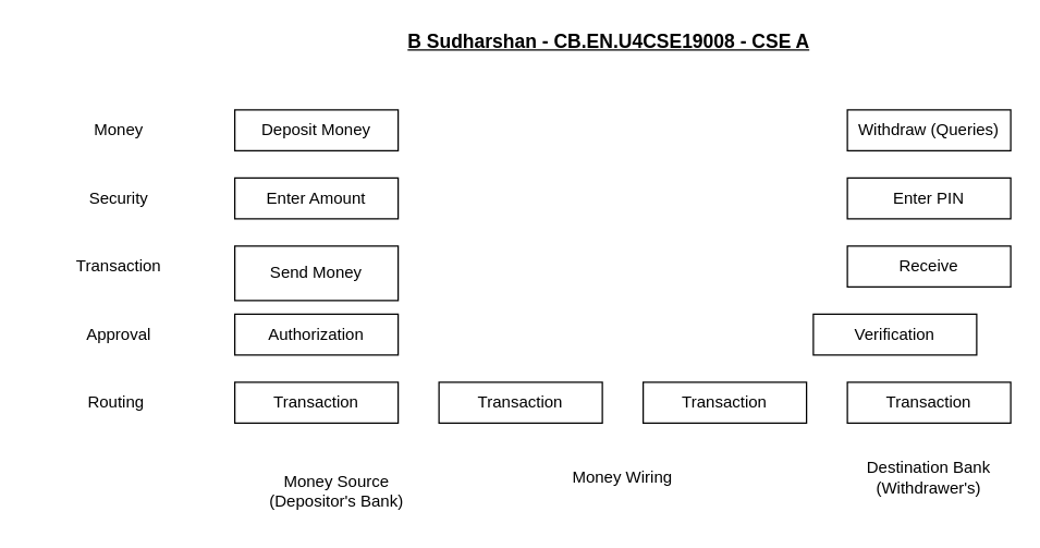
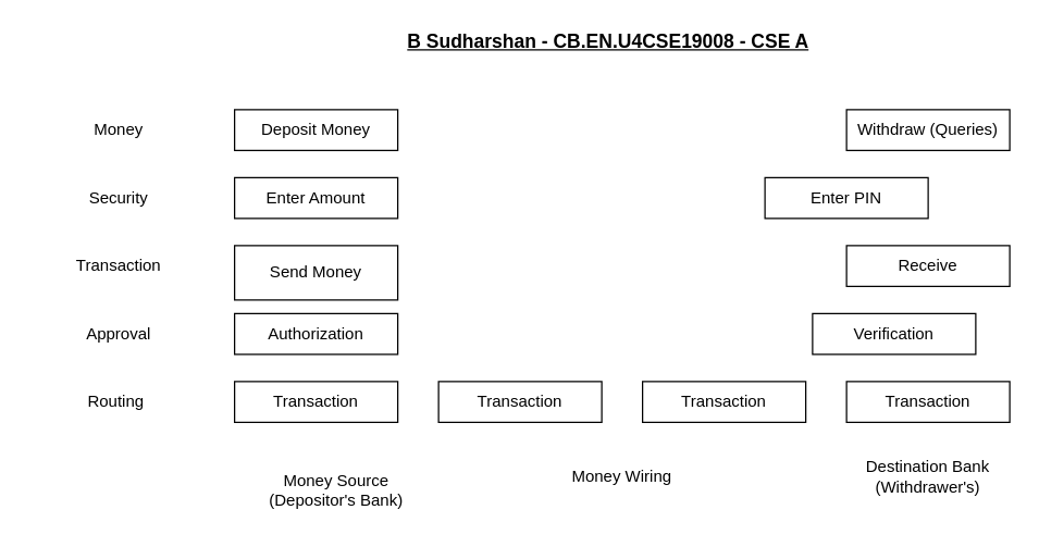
  <mxCell id="0" />
  <mxCell id="1" parent="0" />
  <mxCell id="2" value="Deposit Money" style="rounded=0;whiteSpace=wrap;html=1;" parent="1" vertex="1"><mxGeometry x="172" y="80" width="120" height="30" as="geometry" /></mxCell>
  <mxCell id="3" value="Enter Amount" style="rounded=0;whiteSpace=wrap;html=1;" parent="1" vertex="1"><mxGeometry x="172" y="130" width="120" height="30" as="geometry" /></mxCell>
  <mxCell id="4" value="Send Money" style="rounded=0;whiteSpace=wrap;html=1;" parent="1" vertex="1"><mxGeometry x="172" y="180" width="120" height="40" as="geometry" /></mxCell>
  <mxCell id="5" value="Authorization" style="rounded=0;whiteSpace=wrap;html=1;" parent="1" vertex="1"><mxGeometry x="172" y="230" width="120" height="30" as="geometry" /></mxCell>
  <mxCell id="6" value="Transaction" style="rounded=0;whiteSpace=wrap;html=1;" parent="1" vertex="1"><mxGeometry x="172" y="280" width="120" height="30" as="geometry" /></mxCell>
  <mxCell id="7" value="Transaction" style="rounded=0;whiteSpace=wrap;html=1;" parent="1" vertex="1"><mxGeometry x="322" y="280" width="120" height="30" as="geometry" /></mxCell>
  <mxCell id="8" value="Transaction" style="rounded=0;whiteSpace=wrap;html=1;" parent="1" vertex="1"><mxGeometry x="472" y="280" width="120" height="30" as="geometry" /></mxCell>
  <mxCell id="9" value="Withdraw (Queries)" style="rounded=0;whiteSpace=wrap;html=1;" parent="1" vertex="1"><mxGeometry x="622" y="80" width="120" height="30" as="geometry" /></mxCell>
- <mxCell id="10" value="Enter PIN" style="rounded=0;whiteSpace=wrap;html=1;" parent="1" vertex="1"><mxGeometry x="622" y="130" width="120" height="30" as="geometry" /></mxCell>
+ <mxCell id="10" value="Enter PIN" style="rounded=0;whiteSpace=wrap;html=1;" parent="1" vertex="1"><mxGeometry x="562" y="130" width="120" height="30" as="geometry" /></mxCell>
  <mxCell id="11" value="Receive" style="rounded=0;whiteSpace=wrap;html=1;" parent="1" vertex="1"><mxGeometry x="622" y="180" width="120" height="30" as="geometry" /></mxCell>
  <mxCell id="12" value="Verification" style="rounded=0;whiteSpace=wrap;html=1;" parent="1" vertex="1"><mxGeometry x="597" y="230" width="120" height="30" as="geometry" /></mxCell>
  <mxCell id="13" value="Transaction" style="rounded=0;whiteSpace=wrap;html=1;" parent="1" vertex="1"><mxGeometry x="622" y="280" width="120" height="30" as="geometry" /></mxCell>
  <mxCell id="14" value="Money Wiring" style="text;html=1;strokeColor=none;fillColor=none;align=center;verticalAlign=middle;whiteSpace=wrap;rounded=0;" vertex="1" parent="1"><mxGeometry x="412" y="340" width="90" height="20" as="geometry" /></mxCell>
  <mxCell id="15" value="Destination Bank (Withdrawer's)" style="text;html=1;strokeColor=none;fillColor=none;align=center;verticalAlign=middle;whiteSpace=wrap;rounded=0;" vertex="1" parent="1"><mxGeometry x="632" y="340" width="100" height="20" as="geometry" /></mxCell>
  <mxCell id="16" value="&lt;font style=&quot;font-size: 14px&quot;&gt;&lt;u&gt;&lt;b&gt;B Sudharshan - CB.EN.U4CSE19008 - CSE A&lt;/b&gt;&lt;/u&gt;&lt;/font&gt;" style="text;html=1;strokeColor=none;fillColor=none;align=center;verticalAlign=middle;whiteSpace=wrap;rounded=0;" vertex="1" parent="1"><mxGeometry x="282" y="20" width="330" height="20" as="geometry" /></mxCell>
  <mxCell id="17" value="Money Source (Depositor's Bank)" style="text;html=1;strokeColor=none;fillColor=none;align=center;verticalAlign=middle;whiteSpace=wrap;rounded=0;" vertex="1" parent="1"><mxGeometry x="182" y="340" width="130" height="40" as="geometry" /></mxCell>
  <mxCell id="18" value="Approval" style="text;html=1;strokeColor=none;fillColor=none;align=center;verticalAlign=middle;whiteSpace=wrap;rounded=0;" vertex="1" parent="1"><mxGeometry x="22" y="225" width="130" height="40" as="geometry" /></mxCell>
  <mxCell id="19" value="Routing" style="text;html=1;strokeColor=none;fillColor=none;align=center;verticalAlign=middle;whiteSpace=wrap;rounded=0;" vertex="1" parent="1"><mxGeometry x="20" y="275" width="130" height="40" as="geometry" /></mxCell>
  <mxCell id="20" value="Transaction" style="text;html=1;strokeColor=none;fillColor=none;align=center;verticalAlign=middle;whiteSpace=wrap;rounded=0;" vertex="1" parent="1"><mxGeometry x="22" y="175" width="130" height="40" as="geometry" /></mxCell>
  <mxCell id="21" value="Security" style="text;html=1;strokeColor=none;fillColor=none;align=center;verticalAlign=middle;whiteSpace=wrap;rounded=0;" vertex="1" parent="1"><mxGeometry x="22" y="125" width="130" height="40" as="geometry" /></mxCell>
  <mxCell id="22" value="Money" style="text;html=1;strokeColor=none;fillColor=none;align=center;verticalAlign=middle;whiteSpace=wrap;rounded=0;" vertex="1" parent="1"><mxGeometry x="22" y="75" width="130" height="40" as="geometry" /></mxCell>
